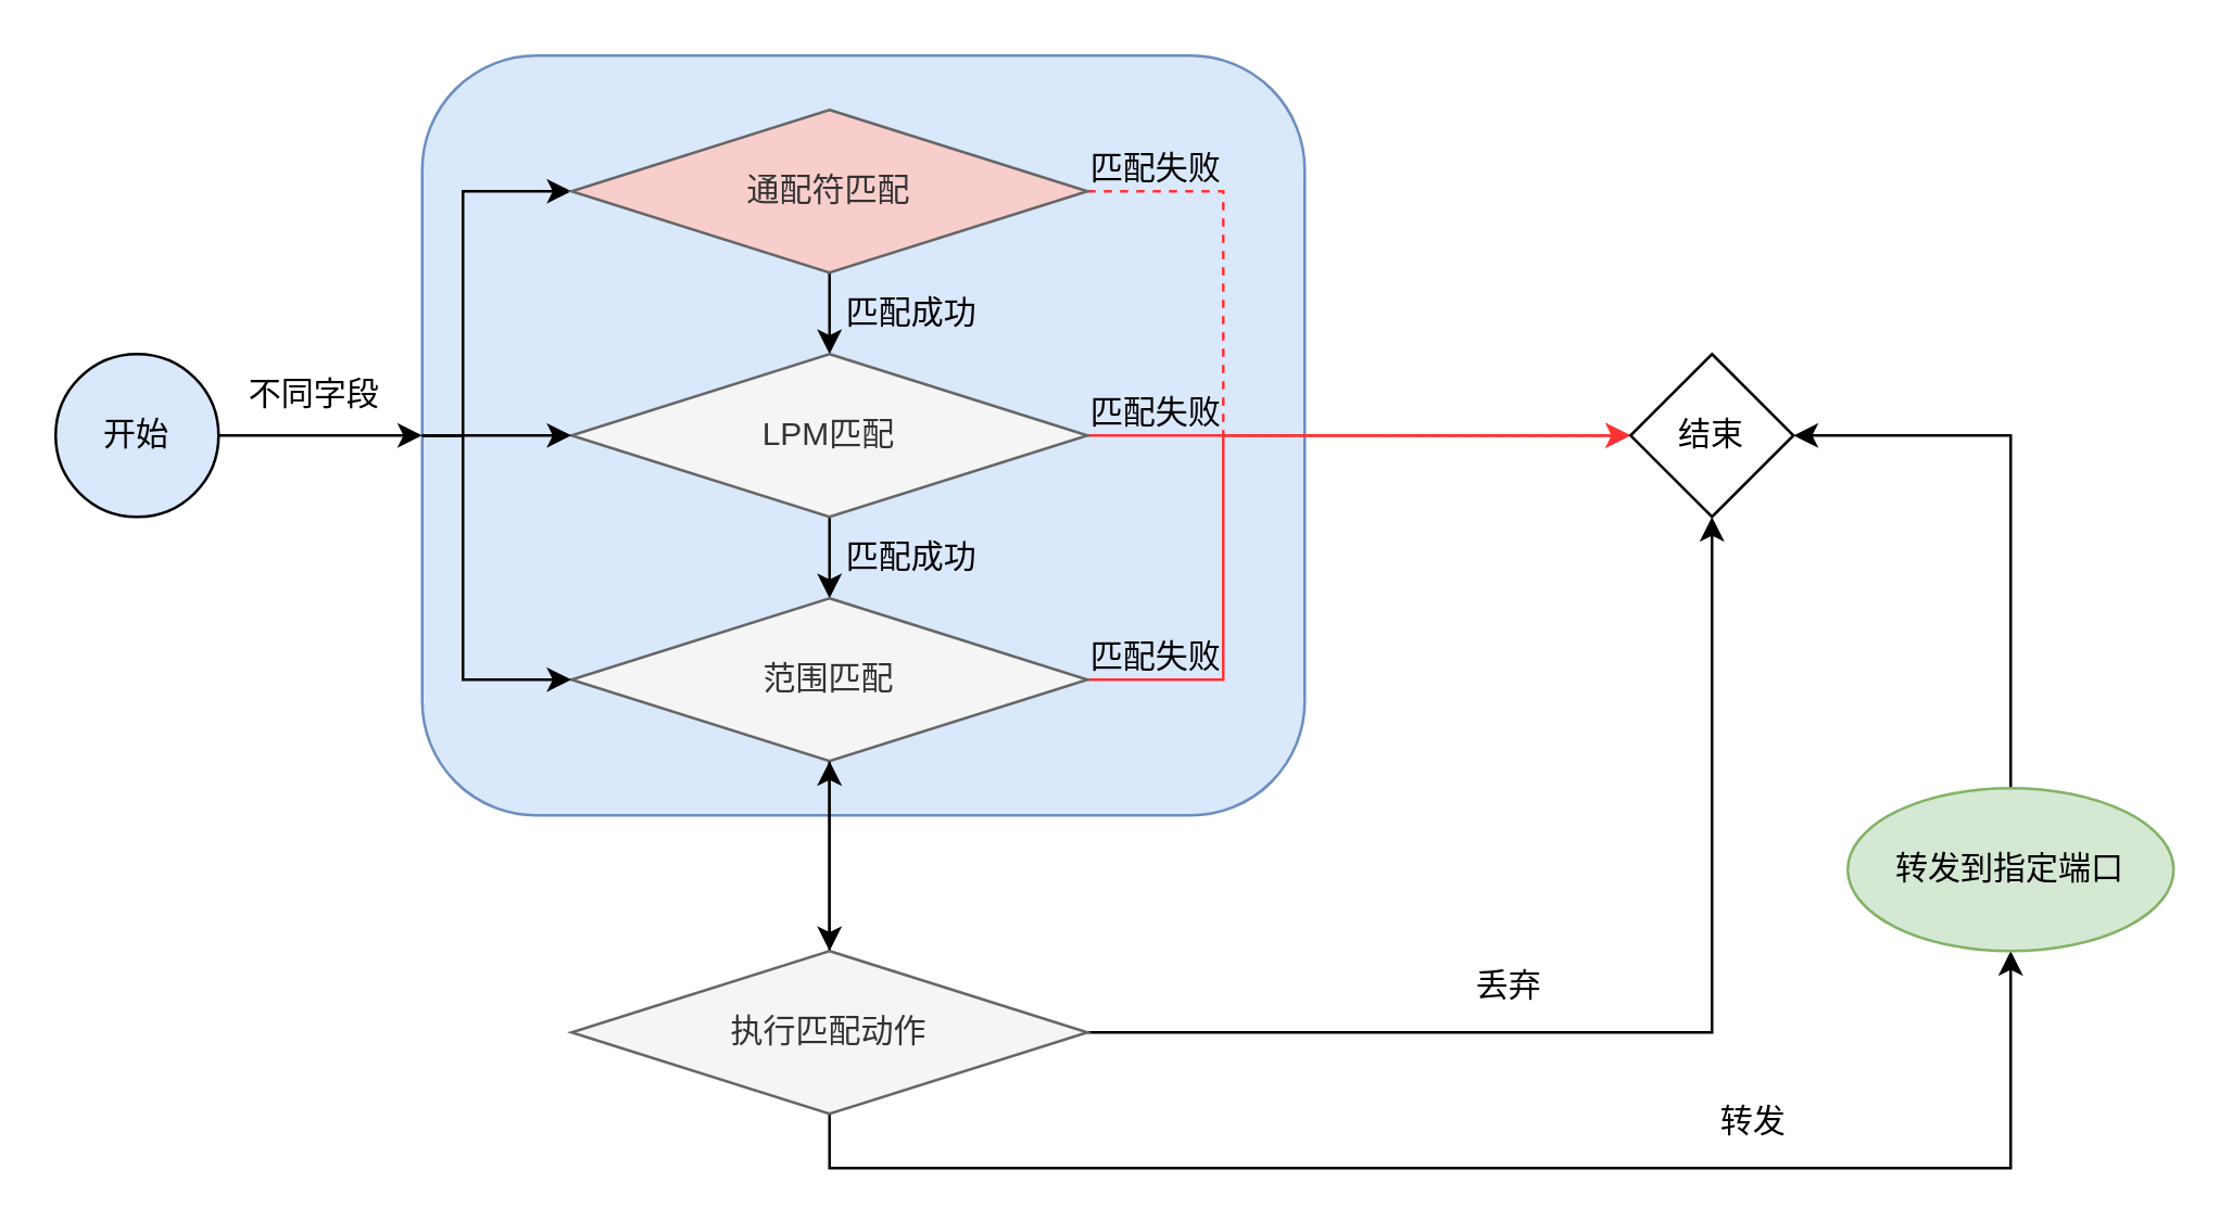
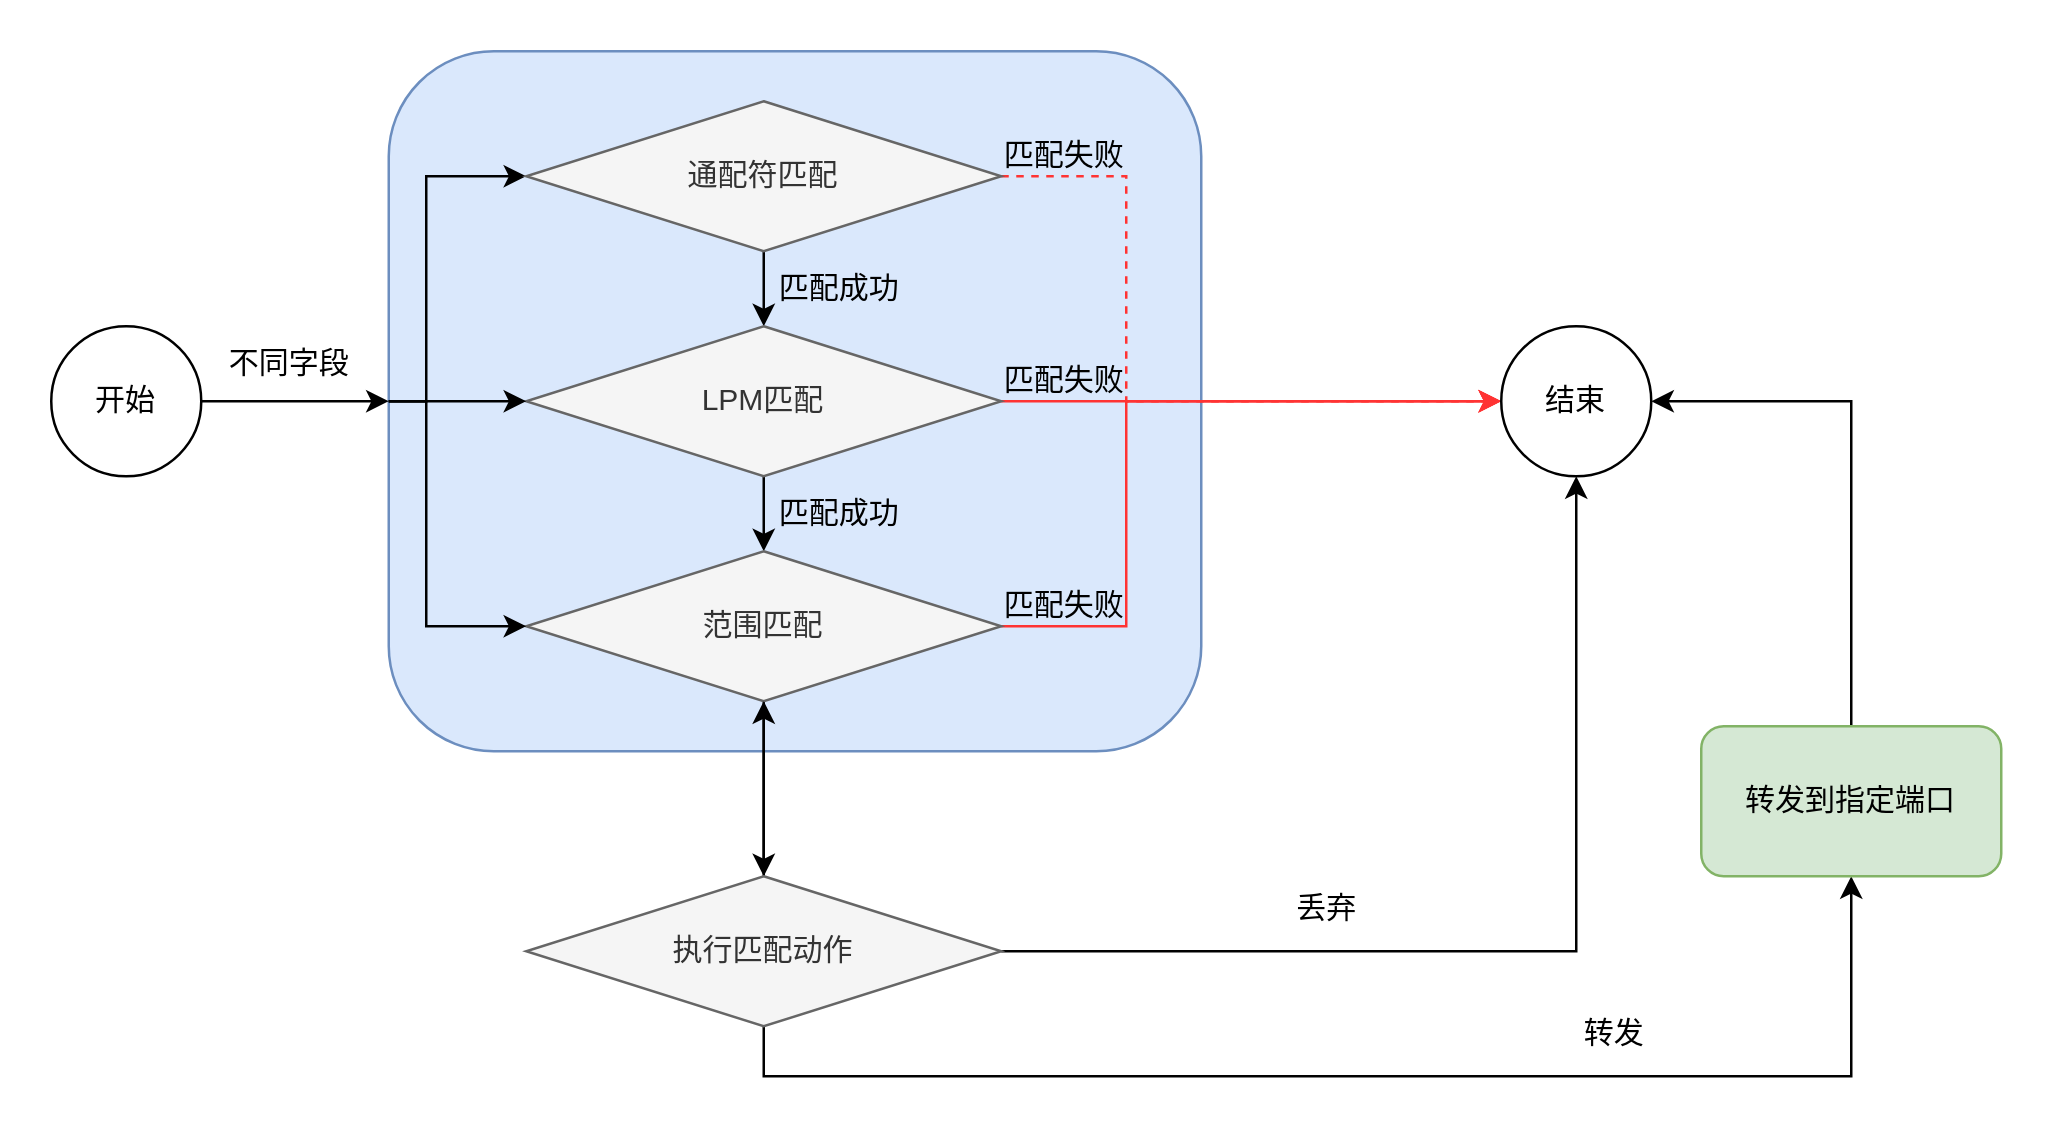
  <mxCell id="0" />
  <mxCell id="1" parent="0" />
  <mxCell id="2" value="" style="rounded=1;whiteSpace=wrap;html=1;fillColor=#dae8fc;strokeColor=#6c8ebf;" vertex="1" parent="1"><mxGeometry x="155" y="20" width="325" height="280" as="geometry" /></mxCell>
  <mxCell id="3" style="edgeStyle=orthogonalEdgeStyle;rounded=0;orthogonalLoop=1;jettySize=auto;html=1;exitX=0;exitY=0.5;exitDx=0;exitDy=0;entryX=0;entryY=0.5;entryDx=0;entryDy=0;" edge="1" parent="1" source="2" target="8"><mxGeometry relative="1" as="geometry"><Array as="points"><mxPoint x="170" y="160" /><mxPoint x="170" y="70" /></Array></mxGeometry></mxCell>
  <mxCell id="4" style="edgeStyle=orthogonalEdgeStyle;rounded=0;orthogonalLoop=1;jettySize=auto;html=1;exitX=1;exitY=0.5;exitDx=0;exitDy=0;entryX=0;entryY=0.5;entryDx=0;entryDy=0;" edge="1" parent="1" source="5" target="2"><mxGeometry relative="1" as="geometry" /></mxCell>
- <mxCell id="5" value="开始" style="ellipse;whiteSpace=wrap;html=1;aspect=fixed;fillColor=#dae8fc;" vertex="1" parent="1"><mxGeometry x="20" y="130" width="60" height="60" as="geometry" /></mxCell>
+ <mxCell id="5" value="开始" style="ellipse;whiteSpace=wrap;html=1;aspect=fixed;" vertex="1" parent="1"><mxGeometry x="20" y="130" width="60" height="60" as="geometry" /></mxCell>
  <mxCell id="6" style="edgeStyle=orthogonalEdgeStyle;rounded=0;orthogonalLoop=1;jettySize=auto;html=1;exitX=1;exitY=0.5;exitDx=0;exitDy=0;entryX=0;entryY=0.5;entryDx=0;entryDy=0;strokeColor=#FF3333;dashed=1;" edge="1" parent="1" source="8" target="18"><mxGeometry relative="1" as="geometry"><Array as="points"><mxPoint x="450" y="70" /><mxPoint x="450" y="160" /></Array></mxGeometry></mxCell>
  <mxCell id="7" style="edgeStyle=orthogonalEdgeStyle;rounded=0;orthogonalLoop=1;jettySize=auto;html=1;exitX=0.5;exitY=1;exitDx=0;exitDy=0;" edge="1" parent="1" source="8" target="11"><mxGeometry relative="1" as="geometry" /></mxCell>
- <mxCell id="8" value="通配符匹配" style="rhombus;whiteSpace=wrap;html=1;fillColor=#f8cecc;strokeColor=#666666;fontColor=#333333;" vertex="1" parent="1"><mxGeometry x="210" y="40" width="190" height="60" as="geometry" /></mxCell>
+ <mxCell id="8" value="通配符匹配" style="rhombus;whiteSpace=wrap;html=1;fillColor=#f5f5f5;strokeColor=#666666;fontColor=#333333;" vertex="1" parent="1"><mxGeometry x="210" y="40" width="190" height="60" as="geometry" /></mxCell>
  <mxCell id="9" style="edgeStyle=orthogonalEdgeStyle;rounded=0;orthogonalLoop=1;jettySize=auto;html=1;exitX=1;exitY=0.5;exitDx=0;exitDy=0;entryX=0;entryY=0.5;entryDx=0;entryDy=0;strokeColor=#FF3333;" edge="1" parent="1" source="11" target="18"><mxGeometry relative="1" as="geometry" /></mxCell>
  <mxCell id="10" style="edgeStyle=orthogonalEdgeStyle;rounded=0;orthogonalLoop=1;jettySize=auto;html=1;exitX=0.5;exitY=1;exitDx=0;exitDy=0;" edge="1" parent="1" source="11" target="14"><mxGeometry relative="1" as="geometry" /></mxCell>
  <mxCell id="11" value="LPM匹配" style="rhombus;whiteSpace=wrap;html=1;fillColor=#f5f5f5;strokeColor=#666666;fontColor=#333333;" vertex="1" parent="1"><mxGeometry x="210" y="130" width="190" height="60" as="geometry" /></mxCell>
  <mxCell id="12" style="edgeStyle=orthogonalEdgeStyle;rounded=0;orthogonalLoop=1;jettySize=auto;html=1;exitX=1;exitY=0.5;exitDx=0;exitDy=0;entryX=0;entryY=0.5;entryDx=0;entryDy=0;strokeColor=#FF3333;" edge="1" parent="1" source="14" target="18"><mxGeometry relative="1" as="geometry"><Array as="points"><mxPoint x="450" y="250" /><mxPoint x="450" y="160" /></Array></mxGeometry></mxCell>
  <mxCell id="13" style="edgeStyle=orthogonalEdgeStyle;rounded=0;orthogonalLoop=1;jettySize=auto;html=1;exitX=0.5;exitY=1;exitDx=0;exitDy=0;" edge="1" parent="1" source="14"><mxGeometry relative="1" as="geometry"><mxPoint x="305" y="350" as="targetPoint" /></mxGeometry></mxCell>
  <mxCell id="14" value="范围匹配" style="rhombus;whiteSpace=wrap;html=1;fillColor=#f5f5f5;strokeColor=#666666;fontColor=#333333;" vertex="1" parent="1"><mxGeometry x="210" y="220" width="190" height="60" as="geometry" /></mxCell>
  <mxCell id="15" value="" style="endArrow=classic;html=1;rounded=0;exitX=0;exitY=0.5;exitDx=0;exitDy=0;entryX=0;entryY=0.5;entryDx=0;entryDy=0;" edge="1" parent="1" source="2" target="11"><mxGeometry width="50" height="50" relative="1" as="geometry"><mxPoint x="-40" y="240" as="sourcePoint" /><mxPoint x="10" y="190" as="targetPoint" /></mxGeometry></mxCell>
  <mxCell id="16" style="edgeStyle=orthogonalEdgeStyle;rounded=0;orthogonalLoop=1;jettySize=auto;html=1;exitX=0;exitY=0.5;exitDx=0;exitDy=0;entryX=0;entryY=0.5;entryDx=0;entryDy=0;" edge="1" parent="1"><mxGeometry relative="1" as="geometry"><mxPoint x="155" y="160" as="sourcePoint" /><mxPoint x="210" y="250" as="targetPoint" /><Array as="points"><mxPoint x="170" y="160" /><mxPoint x="170" y="250" /></Array></mxGeometry></mxCell>
  <mxCell id="17" value="不同字段" style="text;html=1;align=center;verticalAlign=middle;resizable=0;points=[];autosize=1;strokeColor=none;fillColor=none;" vertex="1" parent="1"><mxGeometry x="80" y="130" width="70" height="30" as="geometry" /></mxCell>
- <mxCell id="18" value="结束" style="rhombus;whiteSpace=wrap;html=1;aspect=fixed;" vertex="1" parent="1"><mxGeometry x="600" y="130" width="60" height="60" as="geometry" /></mxCell>
+ <mxCell id="18" value="结束" style="ellipse;whiteSpace=wrap;html=1;aspect=fixed;" vertex="1" parent="1"><mxGeometry x="600" y="130" width="60" height="60" as="geometry" /></mxCell>
  <mxCell id="19" value="匹配失败" style="text;html=1;align=center;verticalAlign=middle;resizable=0;points=[];autosize=1;strokeColor=none;fillColor=none;" vertex="1" parent="1"><mxGeometry x="390" y="47" width="70" height="30" as="geometry" /></mxCell>
  <mxCell id="20" value="匹配失败" style="text;html=1;align=center;verticalAlign=middle;resizable=0;points=[];autosize=1;strokeColor=none;fillColor=none;" vertex="1" parent="1"><mxGeometry x="390" y="137" width="70" height="30" as="geometry" /></mxCell>
  <mxCell id="21" value="匹配失败" style="text;html=1;align=center;verticalAlign=middle;resizable=0;points=[];autosize=1;strokeColor=none;fillColor=none;" vertex="1" parent="1"><mxGeometry x="390" y="227" width="70" height="30" as="geometry" /></mxCell>
  <mxCell id="22" value="匹配成功" style="text;html=1;align=center;verticalAlign=middle;resizable=0;points=[];autosize=1;strokeColor=none;fillColor=none;" vertex="1" parent="1"><mxGeometry x="300" y="100" width="70" height="30" as="geometry" /></mxCell>
  <mxCell id="23" value="匹配成功" style="text;html=1;align=center;verticalAlign=middle;resizable=0;points=[];autosize=1;strokeColor=none;fillColor=none;" vertex="1" parent="1"><mxGeometry x="300" y="190" width="70" height="30" as="geometry" /></mxCell>
  <mxCell id="24" value="" style="edgeStyle=orthogonalEdgeStyle;rounded=0;orthogonalLoop=1;jettySize=auto;html=1;" edge="1" parent="1" source="27" target="14"><mxGeometry relative="1" as="geometry" /></mxCell>
  <mxCell id="25" style="edgeStyle=orthogonalEdgeStyle;rounded=0;orthogonalLoop=1;jettySize=auto;html=1;exitX=1;exitY=0.5;exitDx=0;exitDy=0;" edge="1" parent="1" source="27" target="18"><mxGeometry relative="1" as="geometry" /></mxCell>
  <mxCell id="26" style="edgeStyle=orthogonalEdgeStyle;rounded=0;orthogonalLoop=1;jettySize=auto;html=1;exitX=0.5;exitY=1;exitDx=0;exitDy=0;entryX=0.5;entryY=1;entryDx=0;entryDy=0;" edge="1" parent="1" source="27" target="30"><mxGeometry relative="1" as="geometry" /></mxCell>
  <mxCell id="27" value="执行匹配动作" style="rhombus;whiteSpace=wrap;html=1;fillColor=#f5f5f5;strokeColor=#666666;fontColor=#333333;" vertex="1" parent="1"><mxGeometry x="210" y="350" width="190" height="60" as="geometry" /></mxCell>
- <mxCell id="28" value="丢弃" style="text;html=1;align=center;verticalAlign=middle;resizable=0;points=[];autosize=1;strokeColor=none;fillColor=none;" vertex="1" parent="1"><mxGeometry x="530" y="348" width="50" height="30" as="geometry" /></mxCell>
+ <mxCell id="28" value="丢弃" style="text;html=1;align=center;verticalAlign=middle;resizable=0;points=[];autosize=1;strokeColor=none;fillColor=none;" vertex="1" parent="1"><mxGeometry x="505" y="348" width="50" height="30" as="geometry" /></mxCell>
  <mxCell id="29" style="edgeStyle=orthogonalEdgeStyle;rounded=0;orthogonalLoop=1;jettySize=auto;html=1;exitX=0.5;exitY=0;exitDx=0;exitDy=0;entryX=1;entryY=0.5;entryDx=0;entryDy=0;" edge="1" parent="1" source="30" target="18"><mxGeometry relative="1" as="geometry" /></mxCell>
- <mxCell id="30" value="转发到指定端口" style="ellipse;whiteSpace=wrap;html=1;fillColor=#d5e8d4;strokeColor=#82b366;" vertex="1" parent="1"><mxGeometry x="680" y="290" width="120" height="60" as="geometry" /></mxCell>
+ <mxCell id="30" value="转发到指定端口" style="rounded=1;whiteSpace=wrap;html=1;fillColor=#d5e8d4;strokeColor=#82b366;" vertex="1" parent="1"><mxGeometry x="680" y="290" width="120" height="60" as="geometry" /></mxCell>
  <mxCell id="31" value="转发" style="text;html=1;align=center;verticalAlign=middle;resizable=0;points=[];autosize=1;strokeColor=none;fillColor=none;" vertex="1" parent="1"><mxGeometry x="620" y="398" width="50" height="30" as="geometry" /></mxCell>
